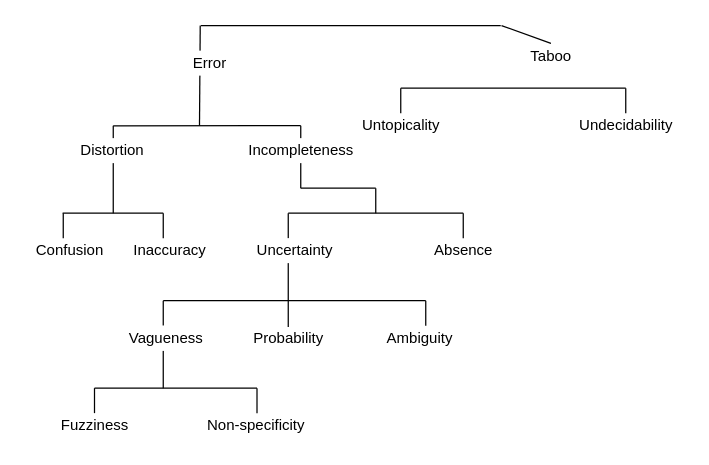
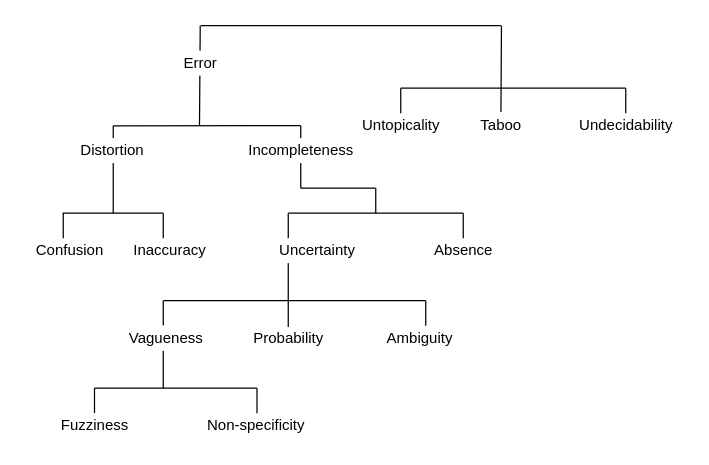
  <mxCell id="0" />
  <mxCell id="1" parent="0" />
  <mxCell id="2" value="Untopicality" style="text;html=1;align=center;verticalAlign=middle;resizable=0;points=[];autosize=1;strokeColor=none;fillColor=none;" vertex="1" parent="1"><mxGeometry x="280" y="90" width="80" height="20" as="geometry" /></mxCell>
- <mxCell id="3" value="Taboo" style="text;html=1;align=center;verticalAlign=middle;resizable=0;points=[];autosize=1;strokeColor=none;fillColor=none;" vertex="1" parent="1"><mxGeometry x="415" y="35" width="50" height="20" as="geometry" /></mxCell>
+ <mxCell id="3" value="Taboo" style="text;html=1;align=center;verticalAlign=middle;resizable=0;points=[];autosize=1;strokeColor=none;fillColor=none;" vertex="1" parent="1"><mxGeometry x="375" y="90" width="50" height="20" as="geometry" /></mxCell>
  <mxCell id="4" value="Undecidability" style="text;html=1;align=center;verticalAlign=middle;resizable=0;points=[];autosize=1;strokeColor=none;fillColor=none;" vertex="1" parent="1"><mxGeometry x="455" y="90" width="90" height="20" as="geometry" /></mxCell>
  <mxCell id="5" value="Absence" style="text;html=1;align=center;verticalAlign=middle;resizable=0;points=[];autosize=1;strokeColor=none;fillColor=none;" vertex="1" parent="1"><mxGeometry x="340" y="190" width="60" height="20" as="geometry" /></mxCell>
  <mxCell id="6" value="Inaccuracy" style="text;html=1;align=center;verticalAlign=middle;resizable=0;points=[];autosize=1;strokeColor=none;fillColor=none;" vertex="1" parent="1"><mxGeometry x="100" y="190" width="70" height="20" as="geometry" /></mxCell>
  <mxCell id="7" value="Confusion" style="text;html=1;align=center;verticalAlign=middle;resizable=0;points=[];autosize=1;strokeColor=none;fillColor=none;" vertex="1" parent="1"><mxGeometry x="20" y="190" width="70" height="20" as="geometry" /></mxCell>
  <mxCell id="8" value="Ambiguity" style="text;html=1;align=center;verticalAlign=middle;resizable=0;points=[];autosize=1;strokeColor=none;fillColor=none;" vertex="1" parent="1"><mxGeometry x="300" y="260" width="70" height="20" as="geometry" /></mxCell>
  <mxCell id="9" value="Probability" style="text;html=1;align=center;verticalAlign=middle;resizable=0;points=[];autosize=1;strokeColor=none;fillColor=none;" vertex="1" parent="1"><mxGeometry x="195" y="260" width="70" height="20" as="geometry" /></mxCell>
  <mxCell id="10" value="Fuzziness" style="text;html=1;align=center;verticalAlign=middle;resizable=0;points=[];autosize=1;strokeColor=none;fillColor=none;" vertex="1" parent="1"><mxGeometry x="40" y="330" width="70" height="20" as="geometry" /></mxCell>
  <mxCell id="11" value="Non-specificity" style="text;html=1;align=center;verticalAlign=middle;resizable=0;points=[];autosize=1;strokeColor=none;fillColor=none;" vertex="1" parent="1"><mxGeometry x="159" y="330" width="90" height="20" as="geometry" /></mxCell>
  <mxCell id="12" value="" style="endArrow=none;html=1;rounded=0;endSize=2;jumpSize=2;" edge="1" parent="1"><mxGeometry width="50" height="50" relative="1" as="geometry"><mxPoint x="160" y="20" as="sourcePoint" /><mxPoint x="400" y="20" as="targetPoint" /></mxGeometry></mxCell>
  <mxCell id="13" value="" style="endArrow=none;html=1;rounded=0;endSize=2;jumpSize=2;" edge="1" parent="1"><mxGeometry width="50" height="50" relative="1" as="geometry"><mxPoint x="90" y="100.17" as="sourcePoint" /><mxPoint x="240" y="100" as="targetPoint" /></mxGeometry></mxCell>
  <mxCell id="14" value="" style="endArrow=none;html=1;rounded=0;endSize=2;jumpSize=2;" edge="1" parent="1"><mxGeometry width="50" height="50" relative="1" as="geometry"><mxPoint x="320" y="70" as="sourcePoint" /><mxPoint x="500" y="70" as="targetPoint" /></mxGeometry></mxCell>
  <mxCell id="15" value="" style="endArrow=none;html=1;rounded=0;endSize=2;jumpSize=2;" edge="1" parent="1"><mxGeometry width="50" height="50" relative="1" as="geometry"><mxPoint x="49.5" y="170" as="sourcePoint" /><mxPoint x="130" y="170" as="targetPoint" /></mxGeometry></mxCell>
  <mxCell id="16" value="" style="endArrow=none;html=1;rounded=0;endSize=2;jumpSize=2;" edge="1" parent="1"><mxGeometry width="50" height="50" relative="1" as="geometry"><mxPoint x="230" y="170" as="sourcePoint" /><mxPoint x="370" y="170" as="targetPoint" /></mxGeometry></mxCell>
  <mxCell id="17" value="" style="endArrow=none;html=1;rounded=0;endSize=2;jumpSize=2;" edge="1" parent="1"><mxGeometry width="50" height="50" relative="1" as="geometry"><mxPoint x="130" y="240" as="sourcePoint" /><mxPoint x="340" y="240" as="targetPoint" /></mxGeometry></mxCell>
  <mxCell id="18" value="" style="endArrow=none;html=1;rounded=0;endSize=2;jumpSize=2;" edge="1" parent="1"><mxGeometry width="50" height="50" relative="1" as="geometry"><mxPoint x="75" y="310" as="sourcePoint" /><mxPoint x="205" y="310" as="targetPoint" /></mxGeometry></mxCell>
  <mxCell id="19" value="" style="endArrow=none;html=1;rounded=0;endSize=2;jumpSize=2;" edge="1" parent="1"><mxGeometry width="50" height="50" relative="1" as="geometry"><mxPoint x="159.58" y="20" as="sourcePoint" /><mxPoint x="159" y="100" as="targetPoint" /></mxGeometry></mxCell>
- <mxCell id="20" value="Error" style="text;html=1;strokeColor=none;fillColor=default;align=center;verticalAlign=middle;whiteSpace=wrap;rounded=0;" vertex="1" parent="1"><mxGeometry x="140" y="40" width="55" height="20" as="geometry" /></mxCell>
+ <mxCell id="20" value="Error" style="text;html=1;strokeColor=none;fillColor=default;align=center;verticalAlign=middle;whiteSpace=wrap;rounded=0;" vertex="1" parent="1"><mxGeometry x="140" y="40" width="40" height="20" as="geometry" /></mxCell>
  <mxCell id="21" value="" style="endArrow=none;html=1;rounded=0;endSize=2;jumpSize=2;entryX=0.503;entryY=-0.043;entryDx=0;entryDy=0;entryPerimeter=0;" edge="1" parent="1" target="3"><mxGeometry width="50" height="50" relative="1" as="geometry"><mxPoint x="400.58" y="20" as="sourcePoint" /><mxPoint x="400" y="80" as="targetPoint" /></mxGeometry></mxCell>
  <mxCell id="22" value="" style="endArrow=none;html=1;rounded=0;endSize=2;jumpSize=2;" edge="1" parent="1"><mxGeometry width="50" height="50" relative="1" as="geometry"><mxPoint x="90" y="100" as="sourcePoint" /><mxPoint x="90" y="170" as="targetPoint" /></mxGeometry></mxCell>
  <mxCell id="23" value="" style="endArrow=none;html=1;rounded=0;endSize=2;jumpSize=2;" edge="1" parent="1"><mxGeometry width="50" height="50" relative="1" as="geometry"><mxPoint x="240" y="100" as="sourcePoint" /><mxPoint x="240" y="150" as="targetPoint" /></mxGeometry></mxCell>
  <mxCell id="24" value="" style="endArrow=none;html=1;rounded=0;endSize=2;jumpSize=2;" edge="1" parent="1"><mxGeometry width="50" height="50" relative="1" as="geometry"><mxPoint x="300" y="150" as="sourcePoint" /><mxPoint x="300" y="170" as="targetPoint" /></mxGeometry></mxCell>
  <mxCell id="25" value="" style="endArrow=none;html=1;rounded=0;endSize=2;jumpSize=2;" edge="1" parent="1"><mxGeometry width="50" height="50" relative="1" as="geometry"><mxPoint x="240" y="150" as="sourcePoint" /><mxPoint x="300" y="150" as="targetPoint" /></mxGeometry></mxCell>
  <mxCell id="26" value="" style="endArrow=none;html=1;rounded=0;endSize=2;jumpSize=2;" edge="1" parent="1"><mxGeometry width="50" height="50" relative="1" as="geometry"><mxPoint x="370" y="170" as="sourcePoint" /><mxPoint x="370" y="190" as="targetPoint" /></mxGeometry></mxCell>
  <mxCell id="27" value="" style="endArrow=none;html=1;rounded=0;endSize=2;jumpSize=2;" edge="1" parent="1"><mxGeometry width="50" height="50" relative="1" as="geometry"><mxPoint x="230" y="170" as="sourcePoint" /><mxPoint x="230" y="261" as="targetPoint" /></mxGeometry></mxCell>
  <mxCell id="28" value="" style="endArrow=none;html=1;rounded=0;endSize=2;jumpSize=2;" edge="1" parent="1"><mxGeometry width="50" height="50" relative="1" as="geometry"><mxPoint x="130" y="170" as="sourcePoint" /><mxPoint x="130" y="190" as="targetPoint" /></mxGeometry></mxCell>
  <mxCell id="29" value="" style="endArrow=none;html=1;rounded=0;endSize=2;jumpSize=2;" edge="1" parent="1"><mxGeometry width="50" height="50" relative="1" as="geometry"><mxPoint x="50" y="170" as="sourcePoint" /><mxPoint x="50" y="190" as="targetPoint" /></mxGeometry></mxCell>
  <mxCell id="30" value="" style="endArrow=none;html=1;rounded=0;endSize=2;jumpSize=2;" edge="1" parent="1"><mxGeometry width="50" height="50" relative="1" as="geometry"><mxPoint x="340" y="240" as="sourcePoint" /><mxPoint x="340" y="260" as="targetPoint" /></mxGeometry></mxCell>
  <mxCell id="31" value="" style="endArrow=none;html=1;rounded=0;endSize=2;jumpSize=2;" edge="1" parent="1"><mxGeometry width="50" height="50" relative="1" as="geometry"><mxPoint x="130" y="240" as="sourcePoint" /><mxPoint x="130" y="260" as="targetPoint" /></mxGeometry></mxCell>
  <mxCell id="32" value="" style="endArrow=none;html=1;rounded=0;endSize=2;jumpSize=2;" edge="1" parent="1"><mxGeometry width="50" height="50" relative="1" as="geometry"><mxPoint x="205" y="310" as="sourcePoint" /><mxPoint x="205" y="330" as="targetPoint" /></mxGeometry></mxCell>
  <mxCell id="33" value="" style="endArrow=none;html=1;rounded=0;endSize=2;jumpSize=2;" edge="1" parent="1"><mxGeometry width="50" height="50" relative="1" as="geometry"><mxPoint x="75" y="310" as="sourcePoint" /><mxPoint x="75" y="330" as="targetPoint" /></mxGeometry></mxCell>
  <mxCell id="34" value="" style="endArrow=none;html=1;rounded=0;endSize=2;jumpSize=2;" edge="1" parent="1"><mxGeometry width="50" height="50" relative="1" as="geometry"><mxPoint x="130" y="280" as="sourcePoint" /><mxPoint x="130" y="310" as="targetPoint" /></mxGeometry></mxCell>
  <mxCell id="35" value="" style="endArrow=none;html=1;rounded=0;endSize=2;jumpSize=2;" edge="1" parent="1"><mxGeometry width="50" height="50" relative="1" as="geometry"><mxPoint x="320" y="70" as="sourcePoint" /><mxPoint x="320" y="90" as="targetPoint" /></mxGeometry></mxCell>
  <mxCell id="36" value="" style="endArrow=none;html=1;rounded=0;endSize=2;jumpSize=2;" edge="1" parent="1"><mxGeometry width="50" height="50" relative="1" as="geometry"><mxPoint x="500" y="70" as="sourcePoint" /><mxPoint x="500" y="90" as="targetPoint" /></mxGeometry></mxCell>
  <mxCell id="37" value="Distortion" style="text;html=1;align=center;verticalAlign=middle;resizable=0;points=[];autosize=1;strokeColor=none;fillColor=#FFFFFF;" vertex="1" parent="1"><mxGeometry x="54" y="110" width="70" height="20" as="geometry" /></mxCell>
  <mxCell id="38" value="Incompleteness" style="text;html=1;align=center;verticalAlign=middle;resizable=0;points=[];autosize=1;strokeColor=none;fillColor=#FFFFFF;" vertex="1" parent="1"><mxGeometry x="190" y="110" width="100" height="20" as="geometry" /></mxCell>
  <mxCell id="39" value="Vagueness" style="text;html=1;align=center;verticalAlign=middle;resizable=0;points=[];autosize=1;strokeColor=none;fillColor=default;" vertex="1" parent="1"><mxGeometry x="97" y="260" width="70" height="20" as="geometry" /></mxCell>
- <mxCell id="40" value="Uncertainty" style="text;html=1;align=center;verticalAlign=middle;resizable=0;points=[];autosize=1;strokeColor=none;fillColor=default;" vertex="1" parent="1"><mxGeometry x="195" y="190" width="80" height="20" as="geometry" /></mxCell>
+ <mxCell id="40" value="Uncertainty" style="text;html=1;align=center;verticalAlign=middle;resizable=0;points=[];autosize=1;strokeColor=none;fillColor=default;" vertex="1" parent="1"><mxGeometry x="195" y="190" width="115" height="20" as="geometry" /></mxCell>
